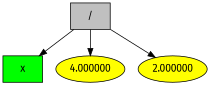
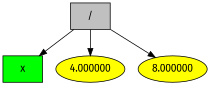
  digraph {
    fontname="Fira Sans"
    node [fillcolor=yellow style=filled fontname="Fira Sans"]
    edge [fontname="Fira Sans"]
    n1 [fillcolor=grey label="/" shape=box]
    n2 [fillcolor=green label=x shape=box]
    n3 [label=4.000000]
-   n4 [label=2.000000]
+   n4 [label=8.000000]
    n1 -> n2
    n1 -> n3
    n1 -> n4
  }
